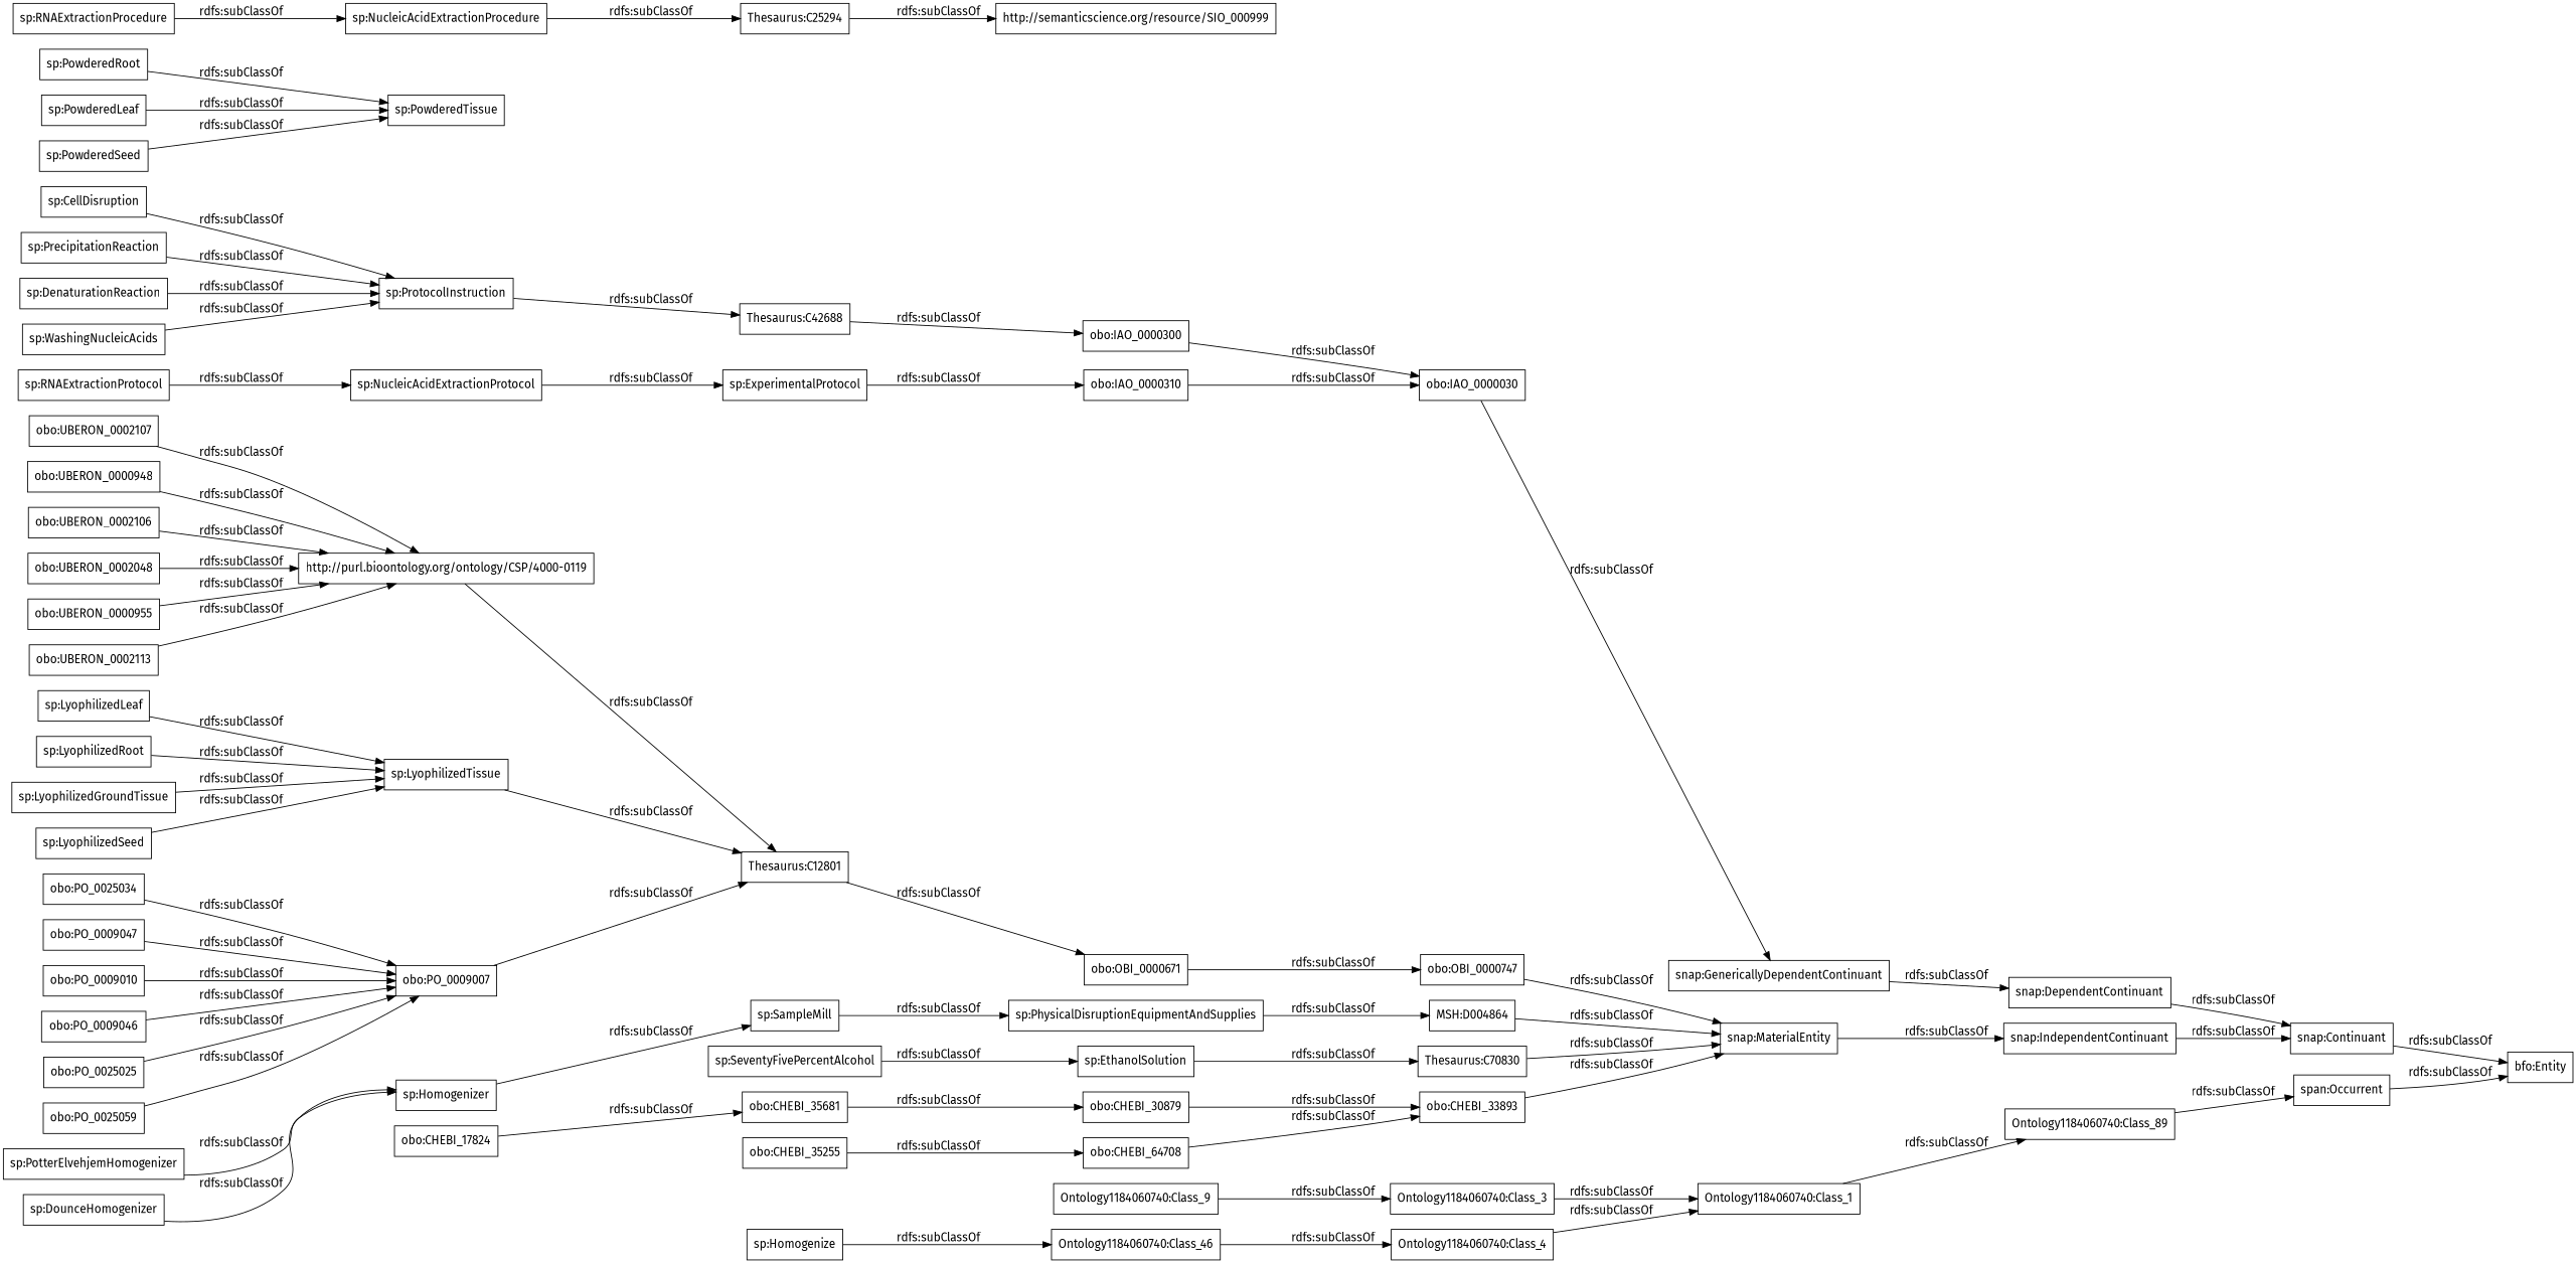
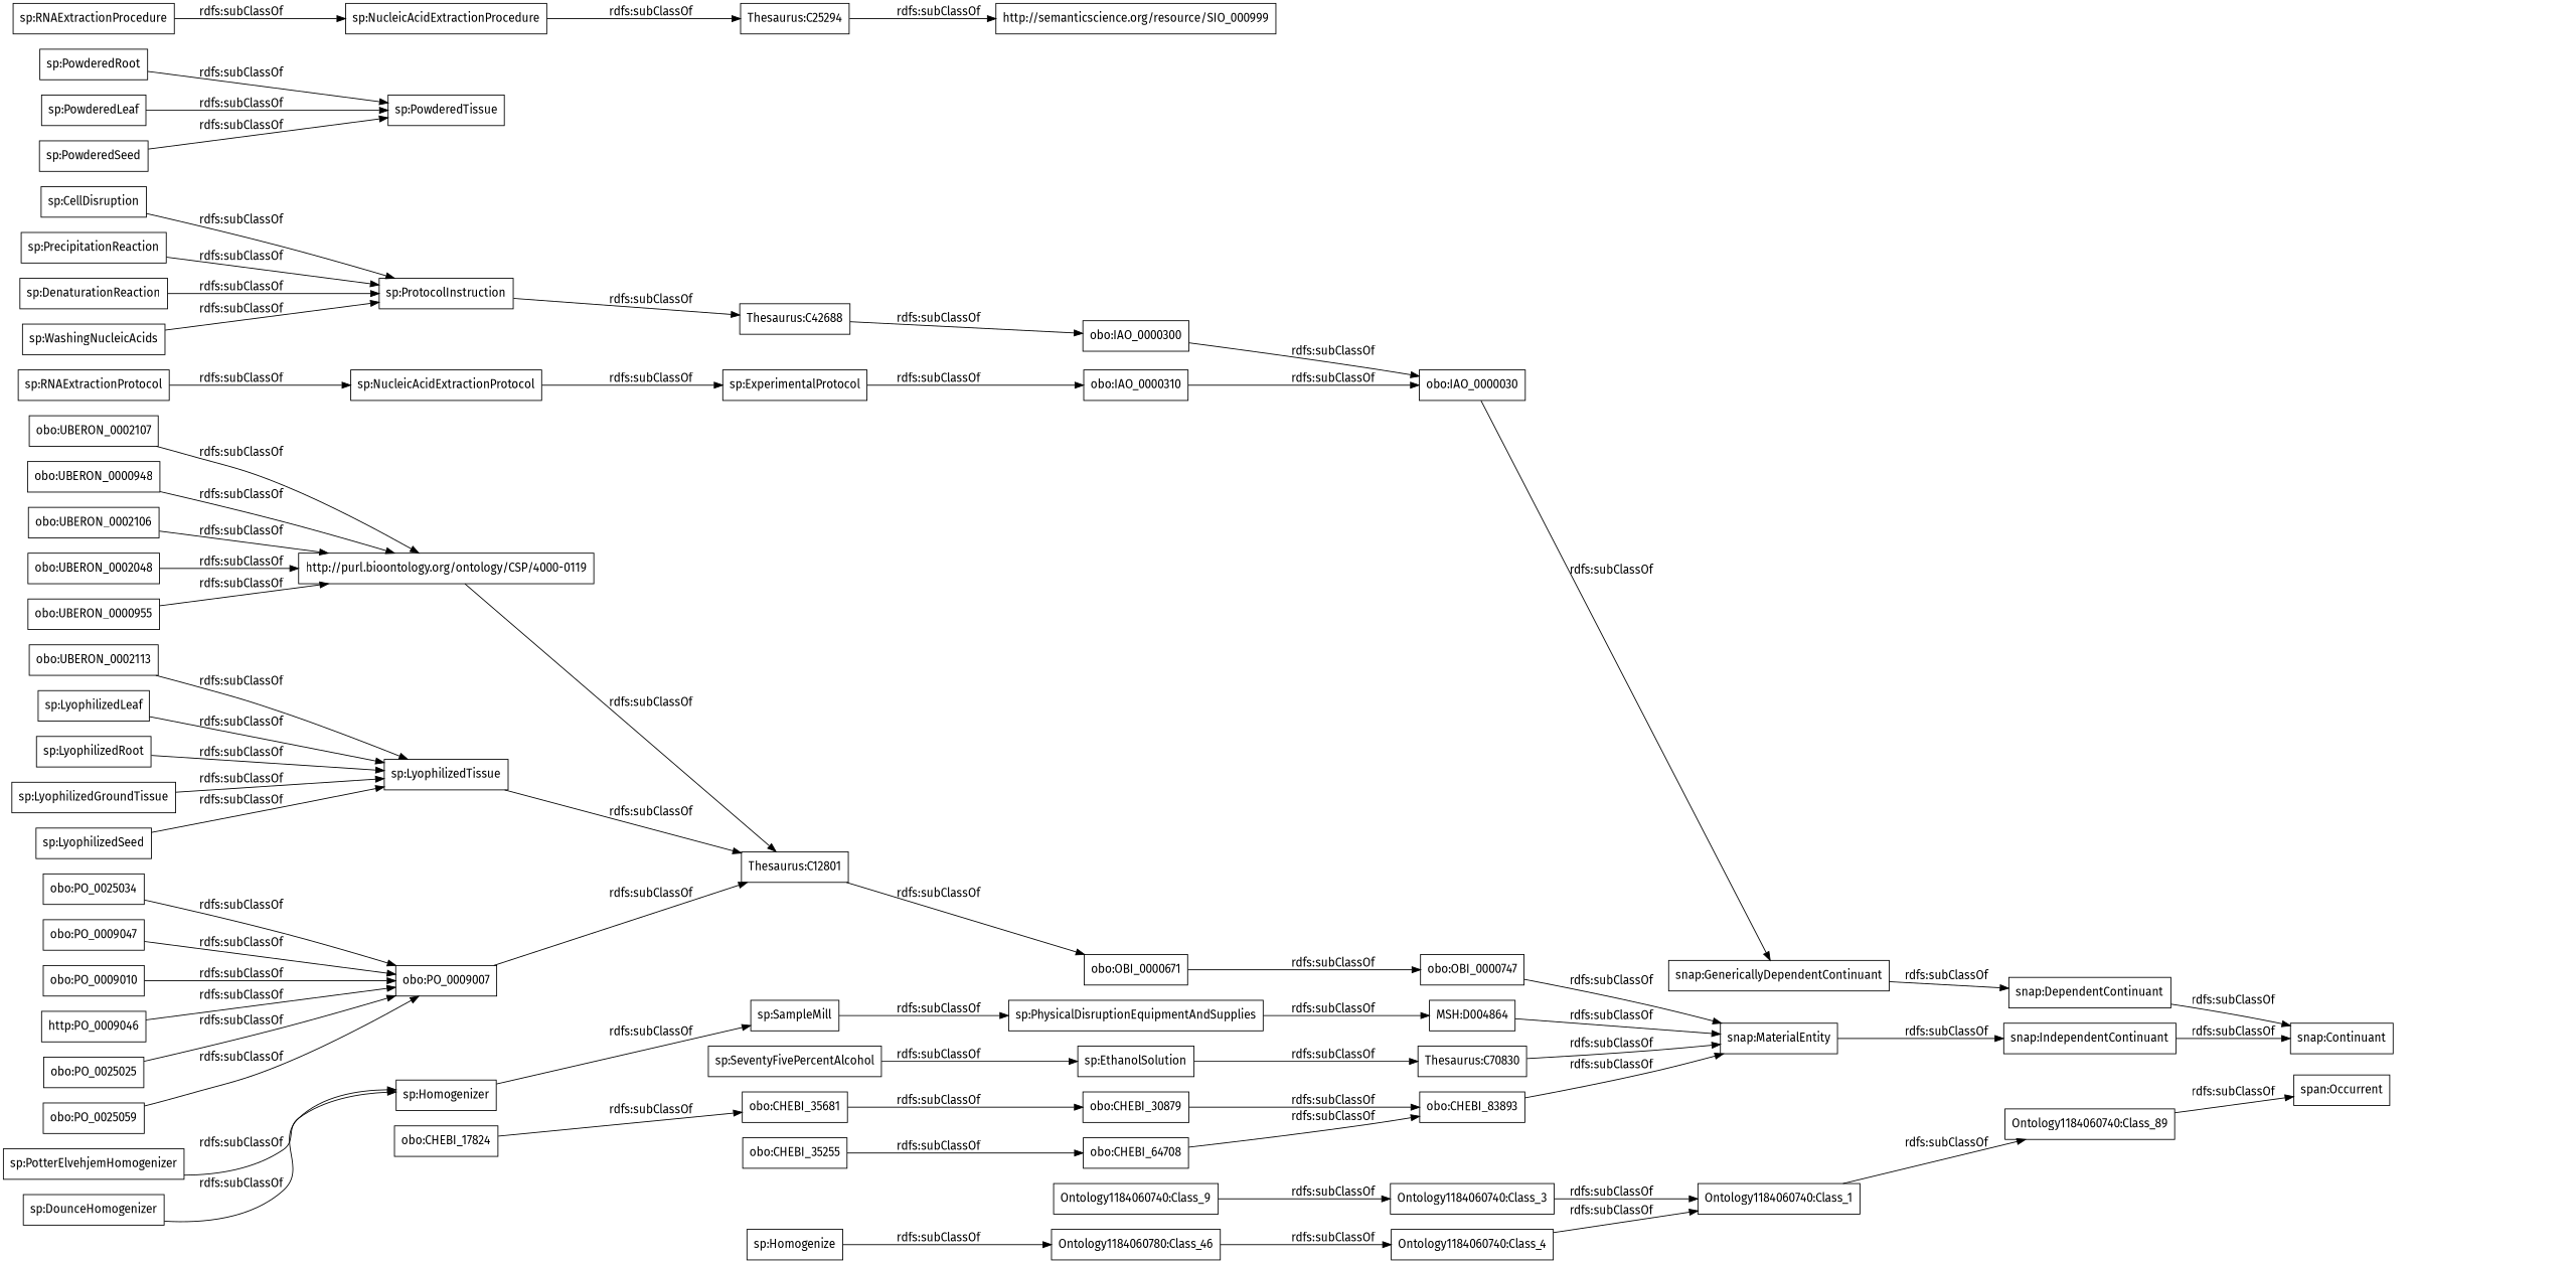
  digraph {
    fontname="Fira Sans"
    rankdir=LR
    node [color=black fontname="Fira Sans" shape=rectangle]
    edge [fontname="Fira Sans"]
    "obo:PO_0009010"
    "obo:PO_0009007"
    "Thesaurus:C12801"
    "snap:DependentContinuant"
    "snap:Continuant"
-   "bfo:Entity"
    "Thesaurus:C70830"
    "snap:MaterialEntity"
    "snap:IndependentContinuant"
    "obo:CHEBI_35681"
    "obo:CHEBI_30879"
-   "obo:CHEBI_33893"
+   "obo:CHEBI_33893" [label="obo:CHEBI_83893"]
    "sp:LyophilizedGroundTissue"
    "sp:LyophilizedTissue"
    "obo:UBERON_0002113"
    "http://purl.bioontology.org/ontology/CSP/4000-0119"
    "Ontology1184060740:Class_4"
    "Ontology1184060740:Class_1"
    "Ontology1184060740:Class_89"
    "sp:SampleMill"
    "sp:PhysicalDisruptionEquipmentAndSupplies"
    "MSH:D004864"
    "obo:IAO_0000310"
    "obo:IAO_0000030"
    "snap:GenericallyDependentContinuant"
    "sp:PowderedRoot"
    "sp:PowderedTissue"
    "sp:DenaturationReaction"
    "sp:ProtocolInstruction"
    "Thesaurus:C42688"
    "sp:SeventyFivePercentAlcohol"
    "sp:EthanolSolution"
    "obo:OBI_0000671"
    "sp:LyophilizedSeed"
    "sp:PowderedLeaf"
    "span:Occurrent"
    "sp:Homogenizer"
    "sp:LyophilizedLeaf"
    "obo:UBERON_0002106"
    "sp:NucleicAcidExtractionProcedure"
    "Thesaurus:C25294"
    "http://semanticscience.org/resource/SIO_000999"
    "Ontology1184060740:Class_3"
    "obo:CHEBI_17824"
    "obo:OBI_0000747"
-   "obo:PO_0009046"
+   "obo:PO_0009046" [label="http:PO_0009046"]
    "obo:PO_0025025"
-   "Ontology1184060740:Class_46"
+   "Ontology1184060740:Class_46" [label="Ontology1184060780:Class_46"]
    "obo:UBERON_0002048"
    "sp:LyophilizedRoot"
    "sp:RNAExtractionProcedure"
    "obo:PO_0025059"
    "sp:ExperimentalProtocol"
    "sp:WashingNucleicAcids"
    "obo:CHEBI_64708"
    "sp:RNAExtractionProtocol"
    "sp:NucleicAcidExtractionProtocol"
    "obo:UBERON_0000955"
    "Ontology1184060740:Class_9"
    "sp:DounceHomogenizer"
    "sp:CellDisruption"
    "obo:IAO_0000300"
    "obo:UBERON_0002107"
    "sp:PowderedSeed"
    "sp:PotterElvehjemHomogenizer"
    "obo:PO_0025034"
    "obo:CHEBI_35255"
    "obo:PO_0009047"
    "sp:PrecipitationReaction"
    "obo:UBERON_0000948"
    "sp:Homogenize"
    "obo:PO_0009010" -> "obo:PO_0009007" [label="rdfs:subClassOf"]
    "obo:PO_0009007" -> "Thesaurus:C12801" [label="rdfs:subClassOf"]
    "Thesaurus:C12801" -> "obo:OBI_0000671" [label="rdfs:subClassOf"]
    "snap:DependentContinuant" -> "snap:Continuant" [label="rdfs:subClassOf"]
-   "snap:Continuant" -> "bfo:Entity" [label="rdfs:subClassOf"]
    "Thesaurus:C70830" -> "snap:MaterialEntity" [label="rdfs:subClassOf"]
    "snap:MaterialEntity" -> "snap:IndependentContinuant" [label="rdfs:subClassOf"]
    "snap:IndependentContinuant" -> "snap:Continuant" [label="rdfs:subClassOf"]
    "obo:CHEBI_35681" -> "obo:CHEBI_30879" [label="rdfs:subClassOf"]
    "obo:CHEBI_30879" -> "obo:CHEBI_33893" [label="rdfs:subClassOf"]
    "obo:CHEBI_33893" -> "snap:MaterialEntity" [label="rdfs:subClassOf"]
    "sp:LyophilizedGroundTissue" -> "sp:LyophilizedTissue" [label="rdfs:subClassOf"]
    "sp:LyophilizedTissue" -> "Thesaurus:C12801" [label="rdfs:subClassOf"]
-   "obo:UBERON_0002113" -> "http://purl.bioontology.org/ontology/CSP/4000-0119" [label="rdfs:subClassOf"]
+   "obo:UBERON_0002113" -> "sp:LyophilizedTissue" [label="rdfs:subClassOf"]
    "http://purl.bioontology.org/ontology/CSP/4000-0119" -> "Thesaurus:C12801" [label="rdfs:subClassOf"]
    "Ontology1184060740:Class_4" -> "Ontology1184060740:Class_1" [label="rdfs:subClassOf"]
    "Ontology1184060740:Class_1" -> "Ontology1184060740:Class_89" [label="rdfs:subClassOf"]
    "Ontology1184060740:Class_89" -> "span:Occurrent" [label="rdfs:subClassOf"]
    "sp:SampleMill" -> "sp:PhysicalDisruptionEquipmentAndSupplies" [label="rdfs:subClassOf"]
    "sp:PhysicalDisruptionEquipmentAndSupplies" -> "MSH:D004864" [label="rdfs:subClassOf"]
    "MSH:D004864" -> "snap:MaterialEntity" [label="rdfs:subClassOf"]
    "obo:IAO_0000310" -> "obo:IAO_0000030" [label="rdfs:subClassOf"]
    "obo:IAO_0000030" -> "snap:GenericallyDependentContinuant" [label="rdfs:subClassOf"]
    "snap:GenericallyDependentContinuant" -> "snap:DependentContinuant" [label="rdfs:subClassOf"]
    "sp:PowderedRoot" -> "sp:PowderedTissue" [label="rdfs:subClassOf"]
    "sp:DenaturationReaction" -> "sp:ProtocolInstruction" [label="rdfs:subClassOf"]
    "sp:ProtocolInstruction" -> "Thesaurus:C42688" [label="rdfs:subClassOf"]
    "Thesaurus:C42688" -> "obo:IAO_0000300" [label="rdfs:subClassOf"]
    "sp:SeventyFivePercentAlcohol" -> "sp:EthanolSolution" [label="rdfs:subClassOf"]
    "sp:EthanolSolution" -> "Thesaurus:C70830" [label="rdfs:subClassOf"]
    "obo:OBI_0000671" -> "obo:OBI_0000747" [label="rdfs:subClassOf"]
    "sp:LyophilizedSeed" -> "sp:LyophilizedTissue" [label="rdfs:subClassOf"]
    "sp:PowderedLeaf" -> "sp:PowderedTissue" [label="rdfs:subClassOf"]
-   "span:Occurrent" -> "bfo:Entity" [label="rdfs:subClassOf"]
    "sp:Homogenizer" -> "sp:SampleMill" [label="rdfs:subClassOf"]
    "sp:LyophilizedLeaf" -> "sp:LyophilizedTissue" [label="rdfs:subClassOf"]
    "obo:UBERON_0002106" -> "http://purl.bioontology.org/ontology/CSP/4000-0119" [label="rdfs:subClassOf"]
    "sp:NucleicAcidExtractionProcedure" -> "Thesaurus:C25294" [label="rdfs:subClassOf"]
    "Thesaurus:C25294" -> "http://semanticscience.org/resource/SIO_000999" [label="rdfs:subClassOf"]
    "Ontology1184060740:Class_3" -> "Ontology1184060740:Class_1" [label="rdfs:subClassOf"]
    "obo:CHEBI_17824" -> "obo:CHEBI_35681" [label="rdfs:subClassOf"]
    "obo:OBI_0000747" -> "snap:MaterialEntity" [label="rdfs:subClassOf"]
    "obo:PO_0009046" -> "obo:PO_0009007" [label="rdfs:subClassOf"]
    "obo:PO_0025025" -> "obo:PO_0009007" [label="rdfs:subClassOf"]
    "Ontology1184060740:Class_46" -> "Ontology1184060740:Class_4" [label="rdfs:subClassOf"]
    "obo:UBERON_0002048" -> "http://purl.bioontology.org/ontology/CSP/4000-0119" [label="rdfs:subClassOf"]
    "sp:LyophilizedRoot" -> "sp:LyophilizedTissue" [label="rdfs:subClassOf"]
    "sp:RNAExtractionProcedure" -> "sp:NucleicAcidExtractionProcedure" [label="rdfs:subClassOf"]
    "obo:PO_0025059" -> "obo:PO_0009007" [label="rdfs:subClassOf"]
    "sp:ExperimentalProtocol" -> "obo:IAO_0000310" [label="rdfs:subClassOf"]
    "sp:WashingNucleicAcids" -> "sp:ProtocolInstruction" [label="rdfs:subClassOf"]
    "obo:CHEBI_64708" -> "obo:CHEBI_33893" [label="rdfs:subClassOf"]
    "sp:RNAExtractionProtocol" -> "sp:NucleicAcidExtractionProtocol" [label="rdfs:subClassOf"]
    "sp:NucleicAcidExtractionProtocol" -> "sp:ExperimentalProtocol" [label="rdfs:subClassOf"]
    "obo:UBERON_0000955" -> "http://purl.bioontology.org/ontology/CSP/4000-0119" [label="rdfs:subClassOf"]
    "Ontology1184060740:Class_9" -> "Ontology1184060740:Class_3" [label="rdfs:subClassOf"]
    "sp:DounceHomogenizer" -> "sp:Homogenizer" [label="rdfs:subClassOf"]
    "sp:CellDisruption" -> "sp:ProtocolInstruction" [label="rdfs:subClassOf"]
    "obo:IAO_0000300" -> "obo:IAO_0000030" [label="rdfs:subClassOf"]
    "obo:UBERON_0002107" -> "http://purl.bioontology.org/ontology/CSP/4000-0119" [label="rdfs:subClassOf"]
    "sp:PowderedSeed" -> "sp:PowderedTissue" [label="rdfs:subClassOf"]
    "sp:PotterElvehjemHomogenizer" -> "sp:Homogenizer" [label="rdfs:subClassOf"]
    "obo:PO_0025034" -> "obo:PO_0009007" [label="rdfs:subClassOf"]
    "obo:CHEBI_35255" -> "obo:CHEBI_64708" [label="rdfs:subClassOf"]
    "obo:PO_0009047" -> "obo:PO_0009007" [label="rdfs:subClassOf"]
    "sp:PrecipitationReaction" -> "sp:ProtocolInstruction" [label="rdfs:subClassOf"]
    "obo:UBERON_0000948" -> "http://purl.bioontology.org/ontology/CSP/4000-0119" [label="rdfs:subClassOf"]
    "sp:Homogenize" -> "Ontology1184060740:Class_46" [label="rdfs:subClassOf"]
  }
